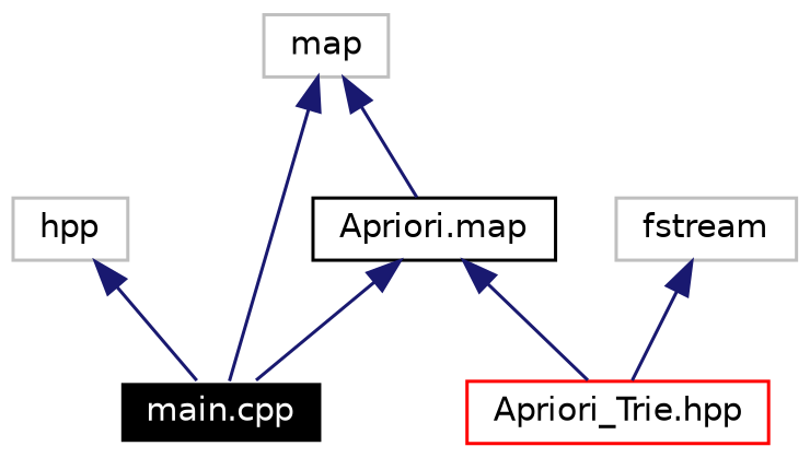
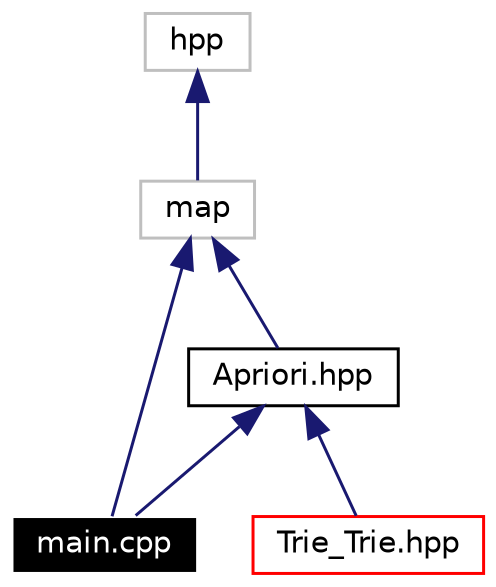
  digraph {
    node [color=grey75 fontname=Helvetica fontsize=10 shape=record]
    edge [color=midnightblue dir=back fontname=Helvetica fontsize=10 labelfontname=Helvetica labelfontsize=10 style=solid]
    n1 [color=white fillcolor=black fontcolor=white height=0.2 label="main.cpp" style=filled width=0.4]
    n2 [height=0.2 label=hpp width=0.4]
-   n3 [height=0.2 label=fstream width=0.4]
-   n4 [color=red height=0.2 label="Apriori_Trie.hpp" width=0.4]
-   n5 [color=black height=0.2 label="Apriori.map" width=0.4]
+   n4 [color=red height=0.2 label="Trie_Trie.hpp" width=0.4]
+   n5 [color=black height=0.2 label="Apriori.hpp" width=0.4]
    n6 [height=0.2 label=map width=0.4]
-   n2 -> n1
-   n3 -> n4
+   n2 -> n6
    n5 -> n1
    n5 -> n4
    n6 -> n1
    n6 -> n5
  }
